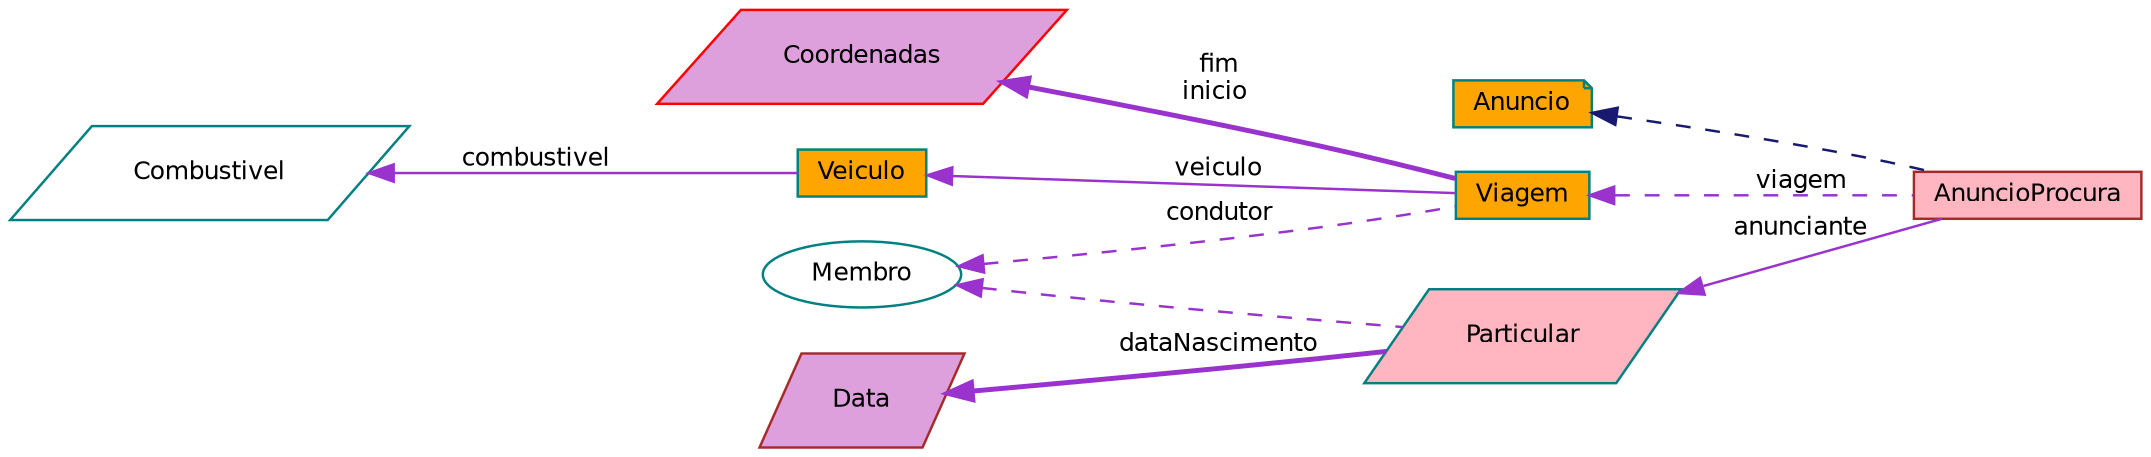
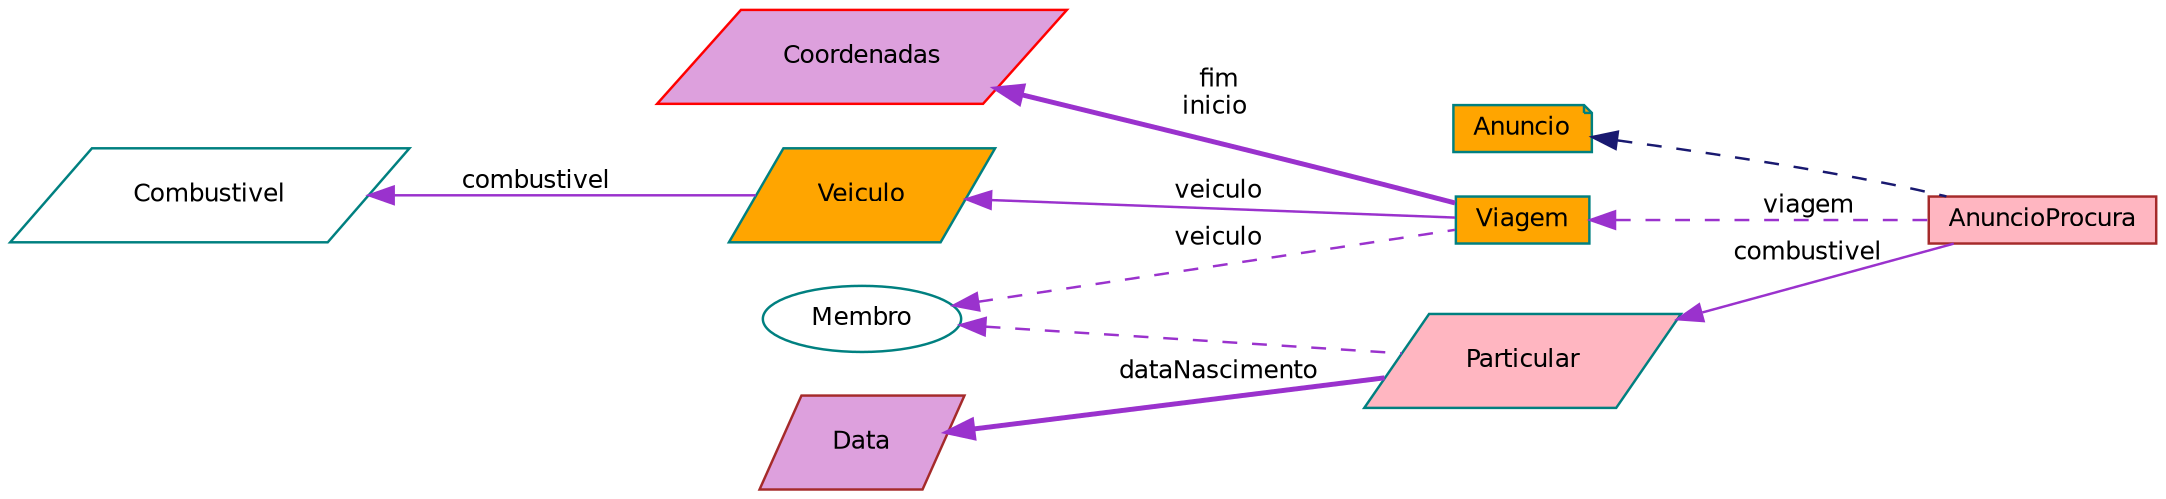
  digraph {
    rankdir=LR
    node [color=teal fillcolor=orange fontname=Helvetica fontsize=10 shape=parallelogram style=filled]
    edge [color=darkorchid3 dir=back fontname=Helvetica fontsize=10 labelfontname=Helvetica labelfontsize=10 style=dashed]
    n1 [color=brown fillcolor=lightpink fontcolor=black height=0.2 label=AnuncioProcura shape=box width=0.4]
    n2 [height=0.2 label=Anuncio shape=note width=0.4]
    n3 [height=0.2 label=Viagem shape=box width=0.4]
    n4 [color=red fillcolor=plum height=0.2 label=Coordenadas width=0.4]
-   n5 [height=0.2 label=Veiculo shape=box width=0.4]
+   n5 [height=0.2 label=Veiculo width=0.4]
    n6 [fillcolor=white height=0.2 label=Combustivel width=0.4]
    n7 [fillcolor=white height=0.2 label=Membro shape=ellipse width=0.4]
    n8 [fillcolor=lightpink height=0.2 label=Particular width=0.4]
    n9 [color=brown fillcolor=plum height=0.2 label=Data width=0.4]
    n2 -> n1 [color=midnightblue]
    n3 -> n1 [label=" viagem"]
    n4 -> n3 [label=" fim\ninicio" style=bold]
    n5 -> n3 [label=" veiculo" style=solid]
    n6 -> n5 [label=" combustivel" style=solid]
-   n7 -> n3 [label=" condutor"]
+   n7 -> n3 [label=" veiculo"]
    n7 -> n8
-   n8 -> n1 [label=" anunciante" style=solid]
+   n8 -> n1 [label=" combustivel" style=solid]
    n9 -> n8 [label=" dataNascimento" style=bold]
  }
